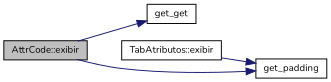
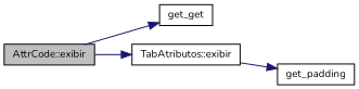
  digraph {
    fontname=Nunito
    rankdir=LR
    node [color=black fillcolor=white fontname=Nunito fontsize=10 shape=record style=filled]
    edge [color=midnightblue fontname=Nunito fontsize=10 labelfontname=Helvetica labelfontsize=10 style=solid]
    n1 [fillcolor=grey75 fontcolor=black height=0.2 label="AttrCode::exibir" width=0.4]
    n2 [height=0.2 label=get_get width=0.4]
    n3 [height=0.2 label="TabAtributos::exibir" width=0.4]
    n4 [height=0.2 label=get_padding width=0.4]
    n1 -> n2
-   n1 -> n4
+   n1 -> n3
    n3 -> n4
  }
